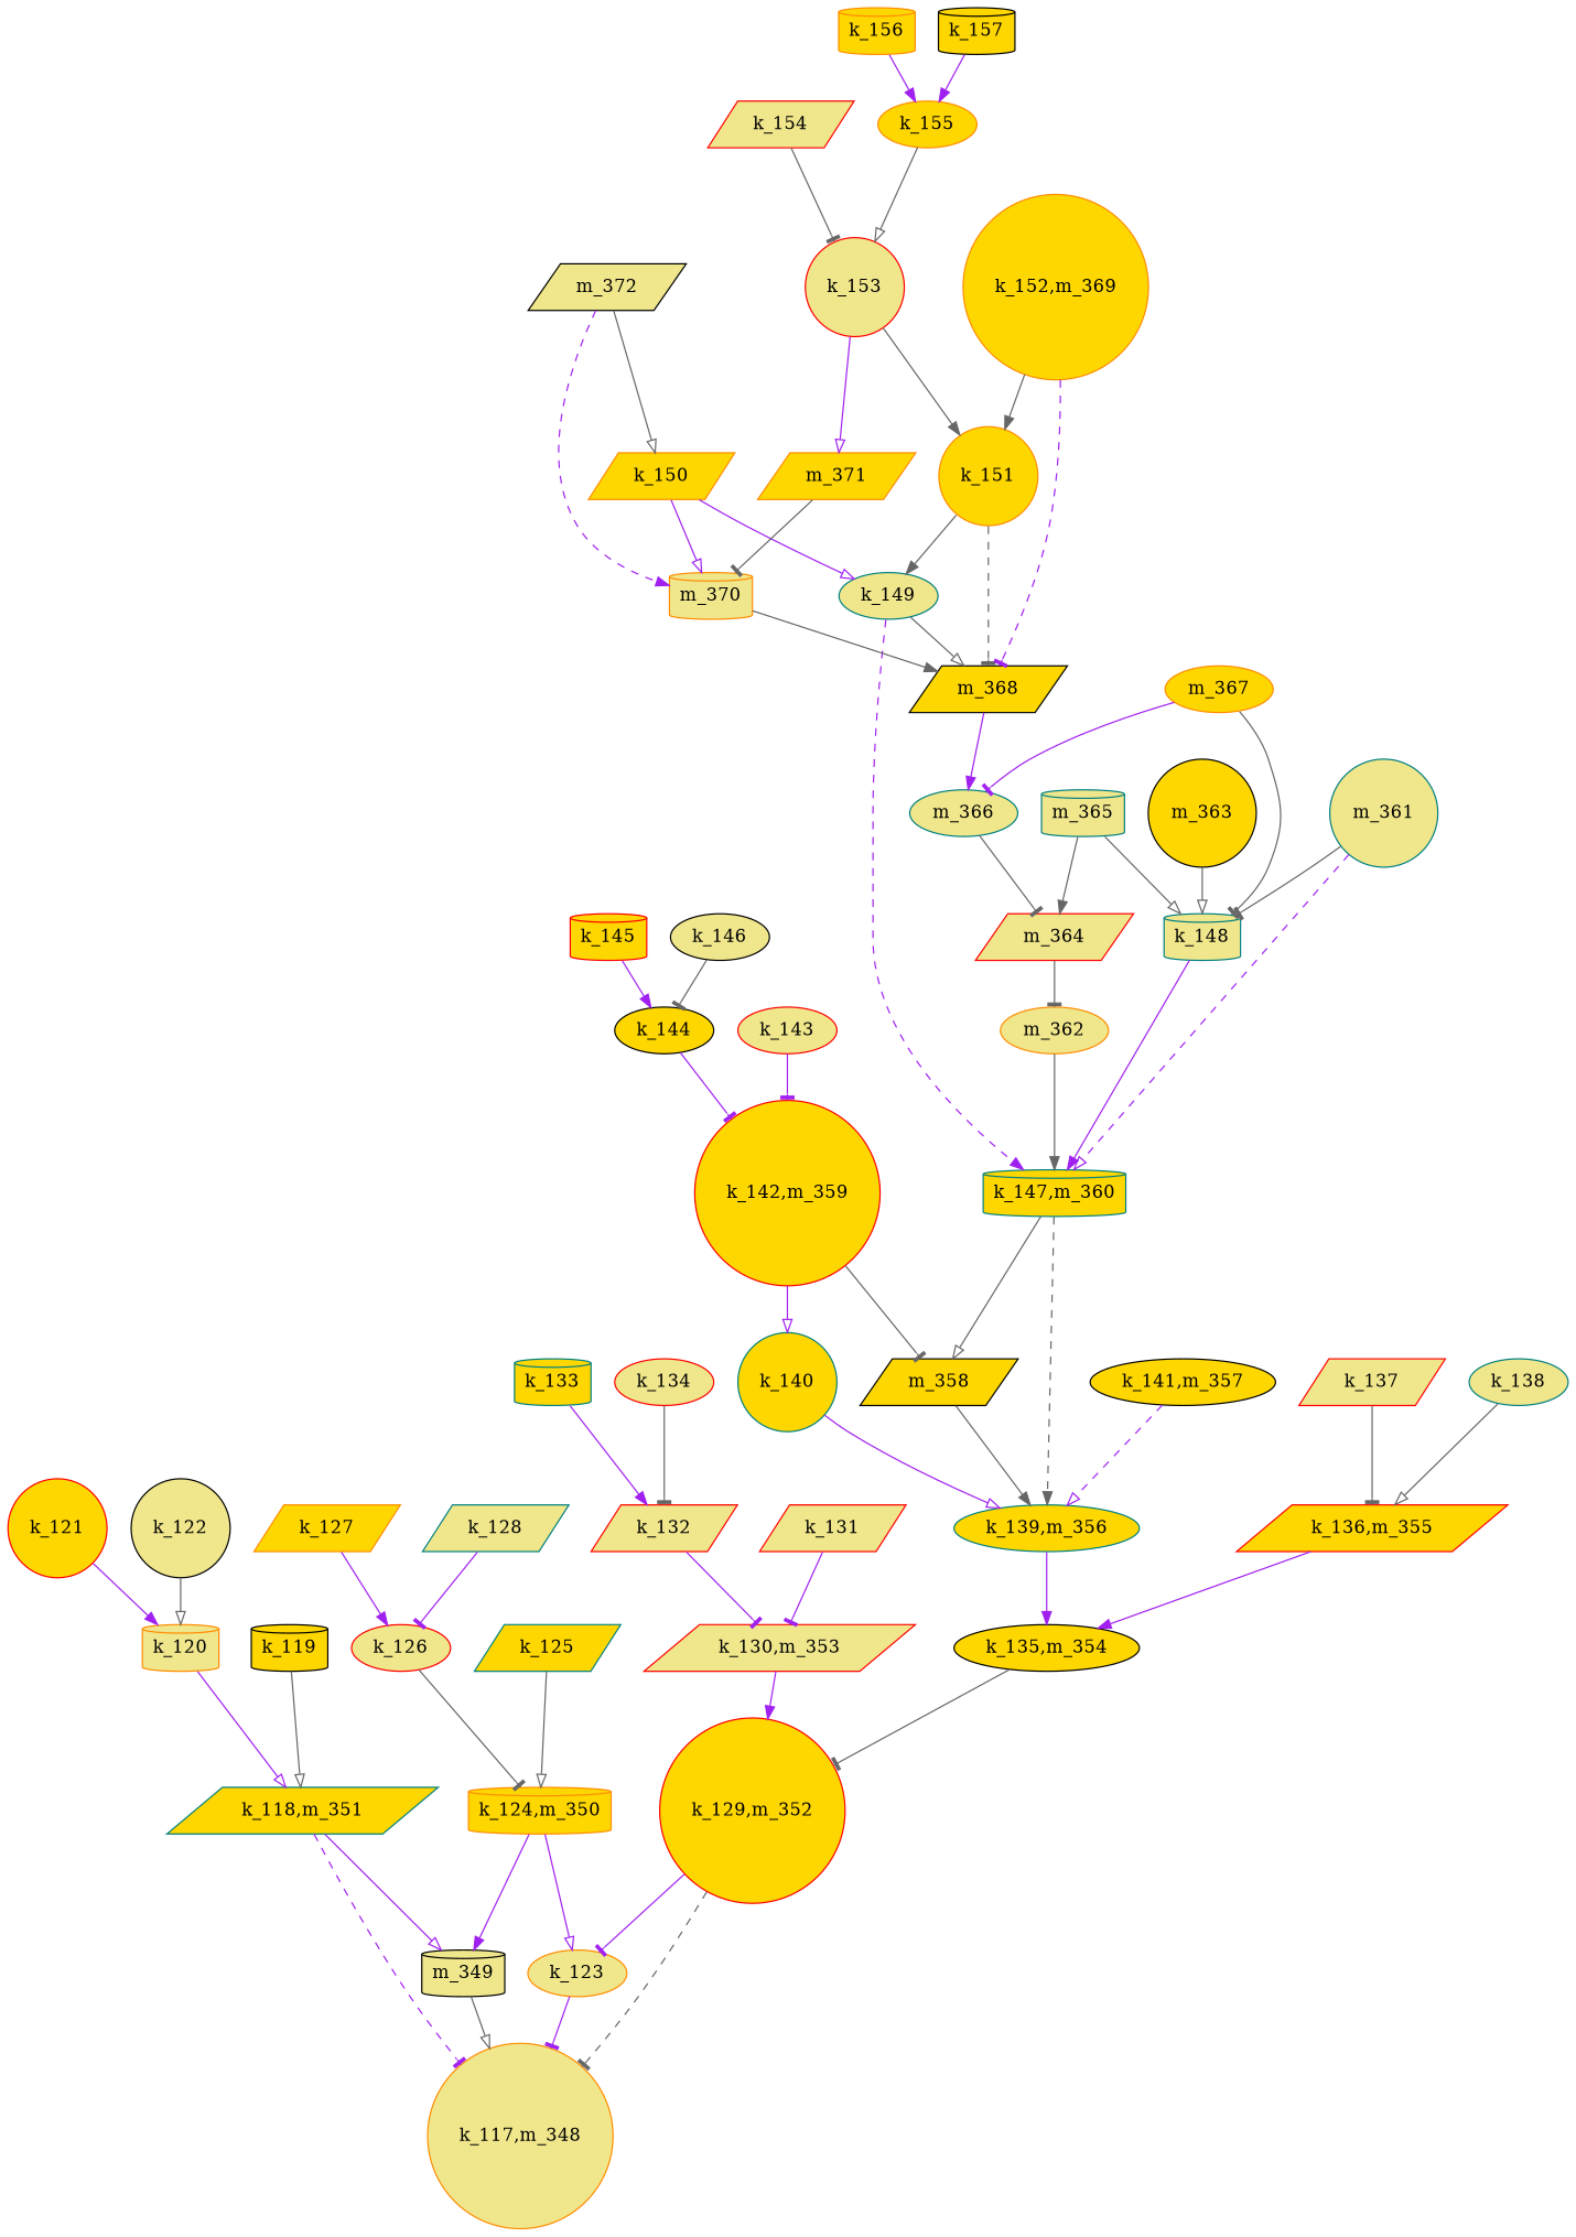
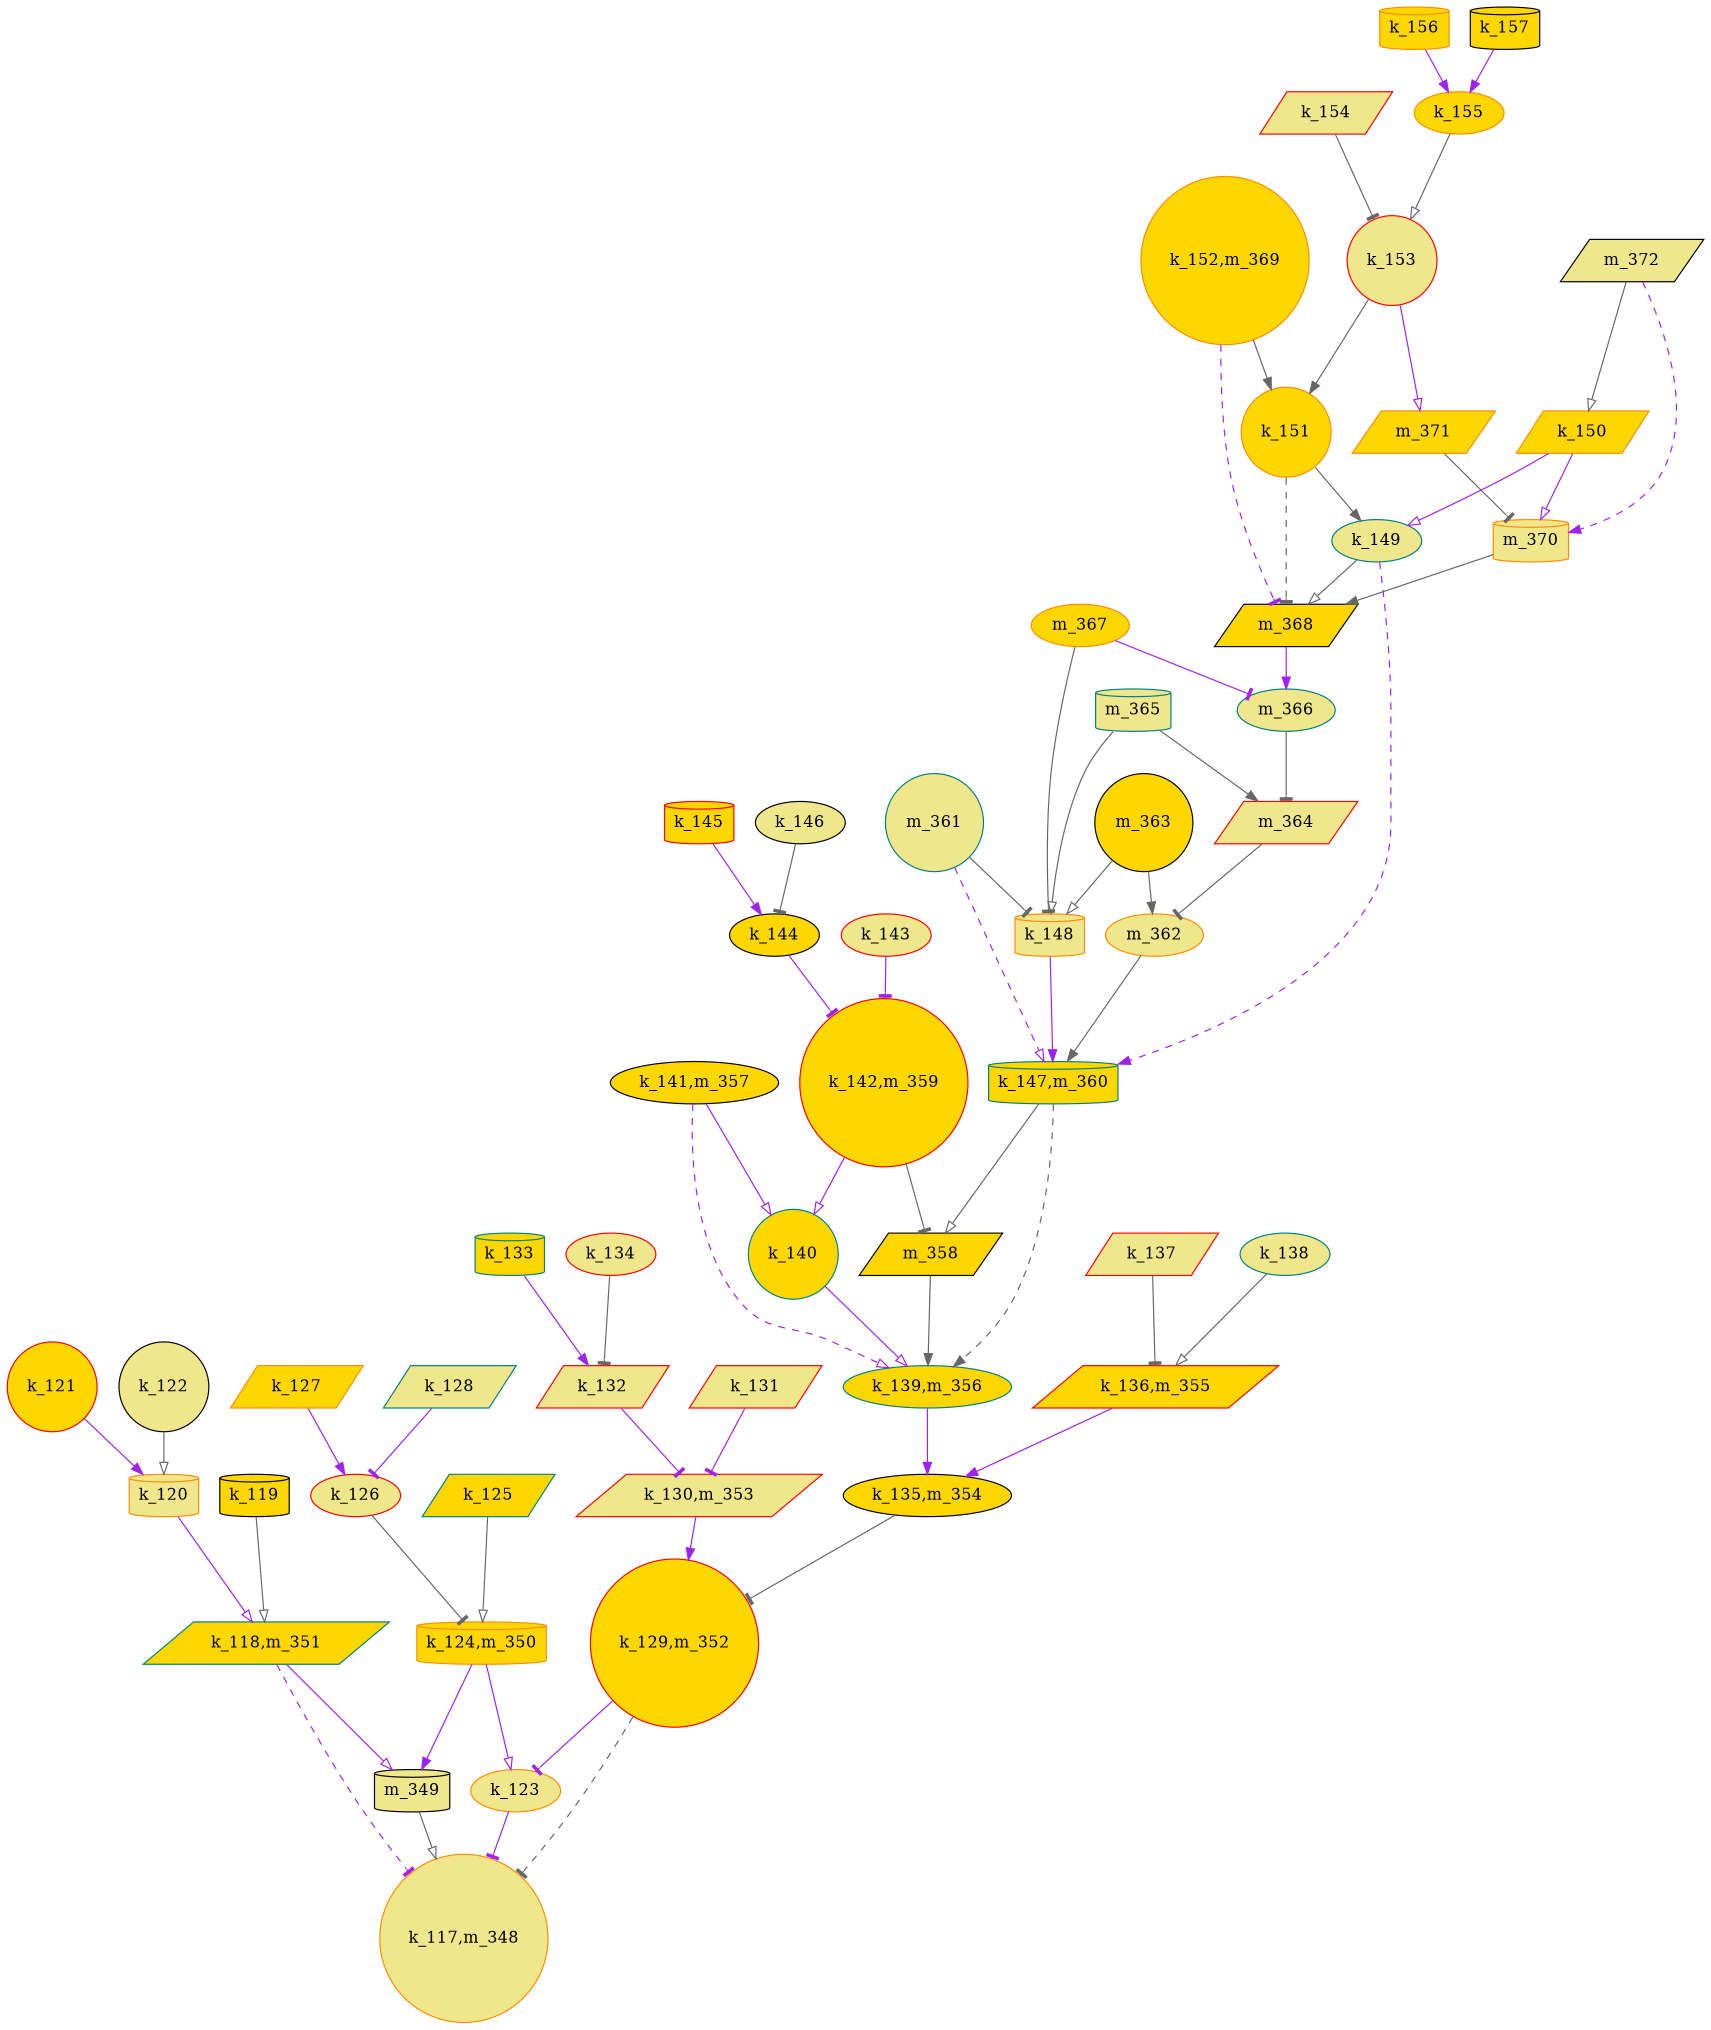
  digraph {
    rankdir=TB
    node [color=red fillcolor=gold shape=parallelogram style=filled]
    edge [arrowhead=tee color=purple style=filled]
    k_121 [shape=circle]
    k_120 [color=darkorange fillcolor=khaki shape=cylinder]
    "k_118,m_351" [color=teal]
    "k_117,m_348" [color=darkorange fillcolor=khaki shape=circle]
    m_349 [color=black fillcolor=khaki shape=cylinder]
    k_122 [color=black fillcolor=khaki shape=circle]
    k_127 [color=darkorange]
    k_126 [fillcolor=khaki shape=ellipse]
    "k_124,m_350" [color=darkorange shape=cylinder]
    k_123 [color=darkorange fillcolor=khaki shape=ellipse]
    k_128 [color=teal fillcolor=khaki]
    k_133 [color=teal shape=cylinder]
    k_132 [fillcolor=khaki]
    "k_130,m_353" [fillcolor=khaki]
    "k_129,m_352" [shape=circle]
    k_134 [fillcolor=khaki shape=ellipse]
    k_145 [shape=cylinder]
    k_144 [color=black shape=ellipse]
    "k_142,m_359" [shape=circle]
    k_140 [color=teal shape=circle]
    m_358 [color=black]
    k_146 [color=black fillcolor=khaki shape=ellipse]
    k_150 [color=darkorange]
    k_149 [color=teal fillcolor=khaki shape=ellipse]
    m_370 [color=darkorange fillcolor=khaki shape=cylinder]
    m_368 [color=black]
    "k_147,m_360" [color=teal shape=cylinder]
    m_366 [color=teal fillcolor=khaki shape=ellipse]
    "k_139,m_356" [color=teal shape=ellipse]
    k_151 [color=darkorange shape=circle]
    k_153 [fillcolor=khaki shape=circle]
    m_371 [color=darkorange]
    k_154 [fillcolor=khaki]
    k_155 [color=darkorange shape=ellipse]
    k_156 [color=darkorange shape=cylinder]
    k_157 [color=black shape=cylinder]
    m_363 [color=black shape=circle]
    m_362 [color=darkorange fillcolor=khaki shape=ellipse]
-   k_148 [color=teal fillcolor=khaki shape=cylinder]
+   k_148 [color=darkorange fillcolor=khaki shape=cylinder]
    m_364 [fillcolor=khaki]
    m_365 [color=teal fillcolor=khaki shape=cylinder]
    m_367 [color=darkorange shape=ellipse]
    m_361 [color=teal fillcolor=khaki shape=circle]
    m_372 [color=black fillcolor=khaki]
    k_125 [color=teal]
    k_119 [color=black shape=cylinder]
    k_131 [fillcolor=khaki]
    "k_135,m_354" [color=black shape=ellipse]
    k_137 [fillcolor=khaki]
    "k_136,m_355"
    k_138 [color=teal fillcolor=khaki shape=ellipse]
    "k_141,m_357" [color=black shape=ellipse]
    k_143 [fillcolor=khaki shape=ellipse]
    "k_152,m_369" [color=darkorange shape=circle]
    k_121 -> k_120 [arrowhead=normal]
    k_120 -> "k_118,m_351" [arrowhead=onormal]
    "k_118,m_351" -> "k_117,m_348" [style=dashed]
    "k_118,m_351" -> m_349 [arrowhead=onormal]
    m_349 -> "k_117,m_348" [arrowhead=onormal color=gray40]
    k_122 -> k_120 [arrowhead=onormal color=gray40]
    k_127 -> k_126 [arrowhead=normal]
    k_126 -> "k_124,m_350" [color=gray40]
    "k_124,m_350" -> m_349 [arrowhead=normal]
    "k_124,m_350" -> k_123 [arrowhead=onormal]
    k_123 -> "k_117,m_348"
    k_128 -> k_126
    k_133 -> k_132 [arrowhead=normal]
    k_132 -> "k_130,m_353"
    "k_130,m_353" -> "k_129,m_352" [arrowhead=normal]
    "k_129,m_352" -> "k_117,m_348" [color=gray40 style=dashed]
    "k_129,m_352" -> k_123
    k_134 -> k_132 [color=gray40]
    k_145 -> k_144 [arrowhead=normal]
    k_144 -> "k_142,m_359"
    "k_142,m_359" -> k_140 [arrowhead=onormal]
    "k_142,m_359" -> m_358 [color=gray40]
    k_140 -> "k_139,m_356" [arrowhead=onormal]
    m_358 -> "k_139,m_356" [arrowhead=normal color=gray40]
    k_146 -> k_144 [color=gray40]
    k_150 -> k_149 [arrowhead=onormal]
    k_150 -> m_370 [arrowhead=onormal]
    k_149 -> m_368 [arrowhead=onormal color=gray40]
    k_149 -> "k_147,m_360" [arrowhead=normal style=dashed]
    m_370 -> m_368 [arrowhead=normal color=gray40]
    m_368 -> m_366 [arrowhead=normal]
    "k_147,m_360" -> m_358 [arrowhead=onormal color=gray40]
    "k_147,m_360" -> "k_139,m_356" [arrowhead=normal color=gray40 style=dashed]
    m_366 -> m_364 [color=gray40]
    "k_139,m_356" -> "k_135,m_354" [arrowhead=normal]
    k_151 -> k_149 [arrowhead=normal color=gray40]
    k_151 -> m_368 [color=gray40 style=dashed]
    k_153 -> k_151 [arrowhead=normal color=gray40]
    k_153 -> m_371 [arrowhead=onormal]
    m_371 -> m_370 [color=gray40]
    k_154 -> k_153 [color=gray40]
    k_155 -> k_153 [arrowhead=onormal color=gray40]
    k_156 -> k_155 [arrowhead=normal]
    k_157 -> k_155 [arrowhead=normal]
+   m_363 -> m_362 [arrowhead=normal color=gray40]
    m_363 -> k_148 [arrowhead=onormal color=gray40]
    m_362 -> "k_147,m_360" [arrowhead=normal color=gray40]
    k_148 -> "k_147,m_360" [arrowhead=normal]
    m_364 -> m_362 [color=gray40]
    m_365 -> k_148 [arrowhead=onormal color=gray40]
    m_365 -> m_364 [arrowhead=normal color=gray40]
    m_367 -> m_366
    m_367 -> k_148 [color=gray40]
    m_361 -> "k_147,m_360" [arrowhead=onormal style=dashed]
    m_361 -> k_148 [color=gray40]
    m_372 -> k_150 [arrowhead=onormal color=gray40]
    m_372 -> m_370 [arrowhead=normal style=dashed]
    k_125 -> "k_124,m_350" [arrowhead=onormal color=gray40]
    k_119 -> "k_118,m_351" [arrowhead=onormal color=gray40]
    k_131 -> "k_130,m_353"
    "k_135,m_354" -> "k_129,m_352" [color=gray40]
    k_137 -> "k_136,m_355" [color=gray40]
    "k_136,m_355" -> "k_135,m_354" [arrowhead=normal]
    k_138 -> "k_136,m_355" [arrowhead=onormal color=gray40]
+   "k_141,m_357" -> k_140 [arrowhead=onormal]
    "k_141,m_357" -> "k_139,m_356" [arrowhead=onormal style=dashed]
    k_143 -> "k_142,m_359"
    "k_152,m_369" -> m_368 [style=dashed]
    "k_152,m_369" -> k_151 [arrowhead=normal color=gray40]
  }
